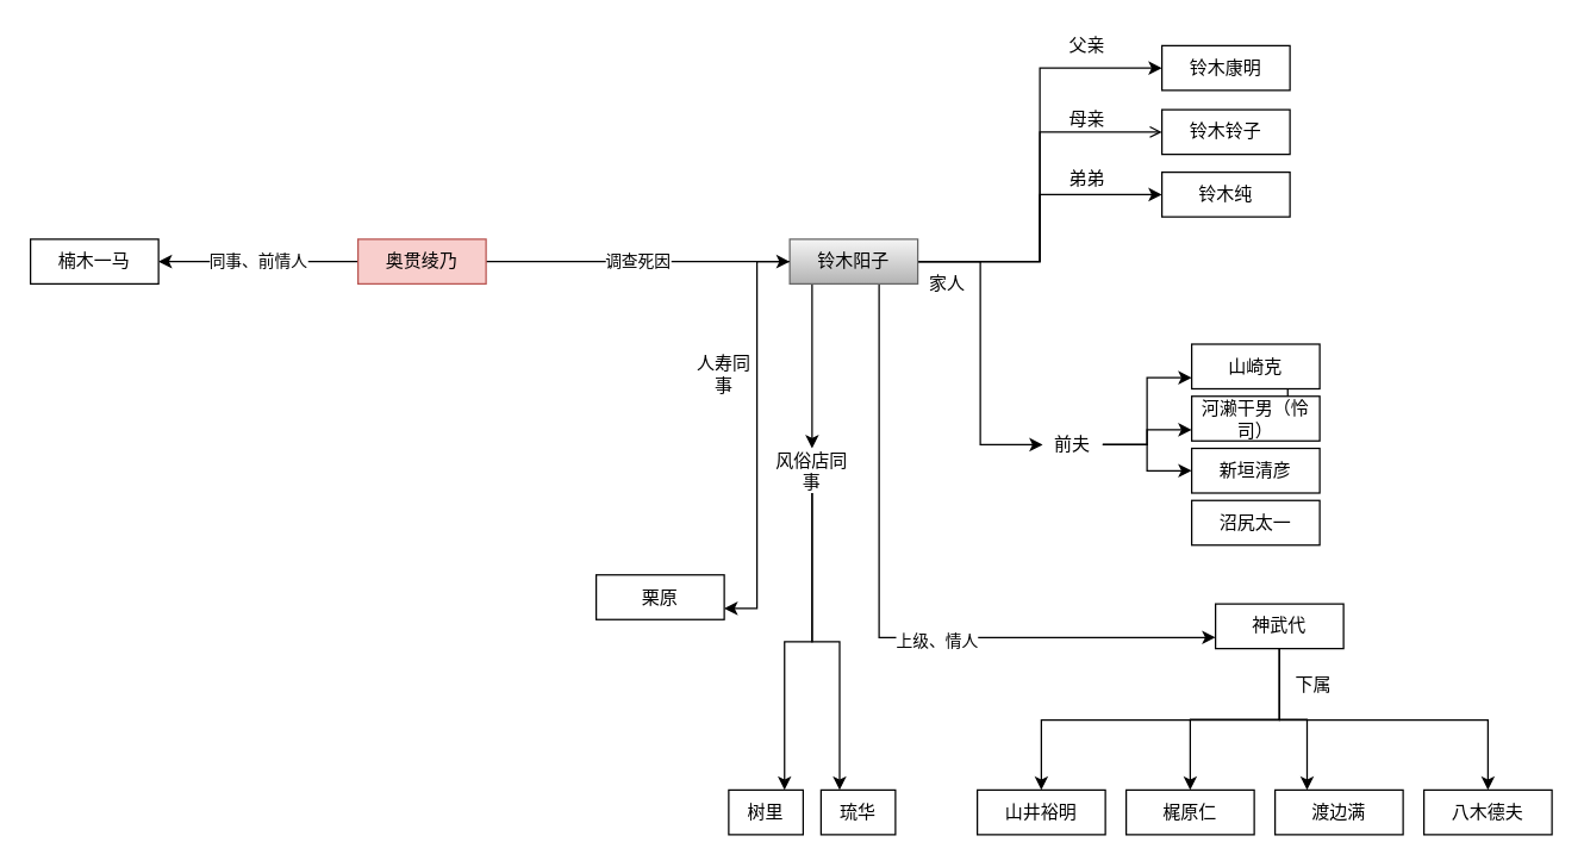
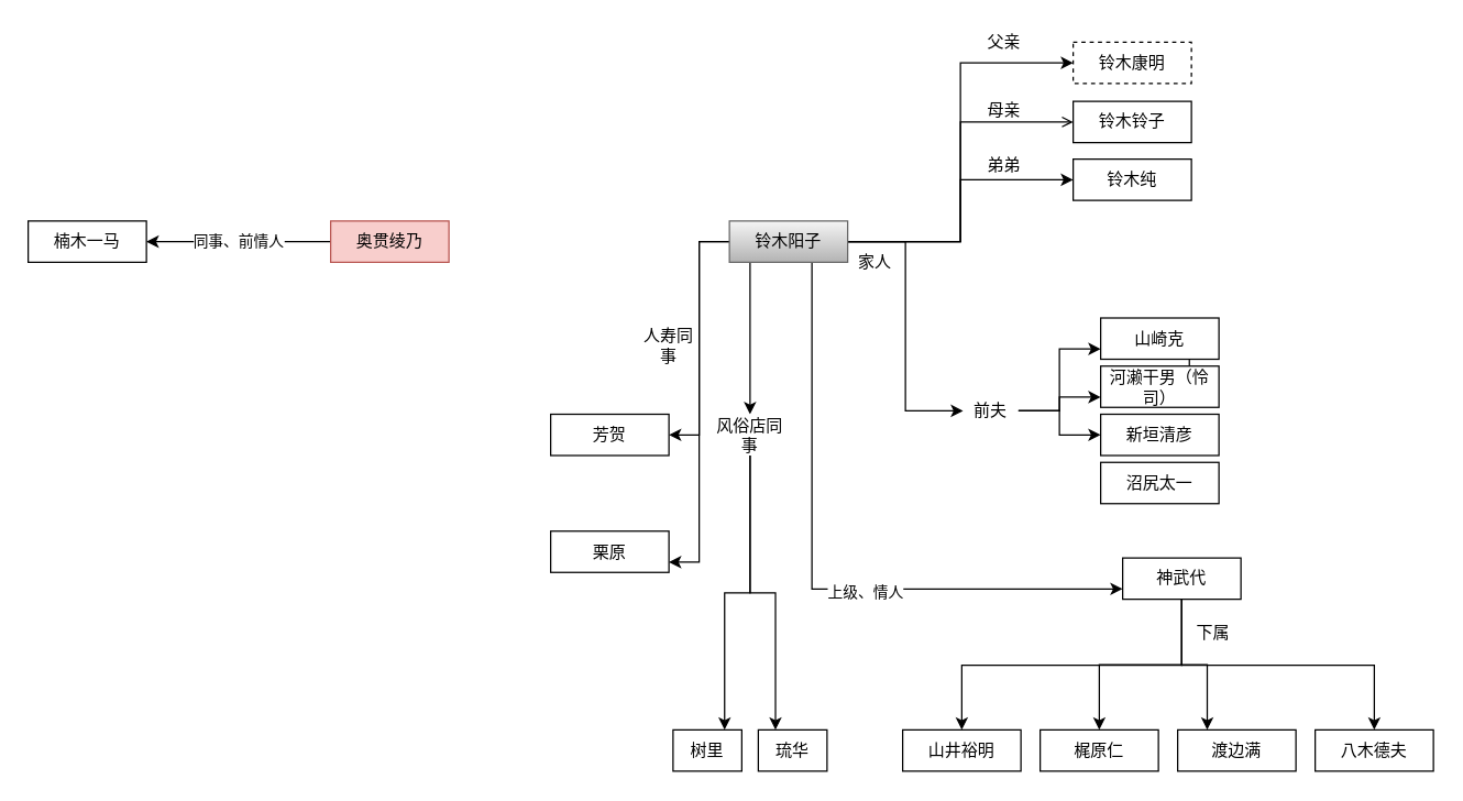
  <mxCell id="0" />
  <mxCell id="1" parent="0" />
  <mxCell id="2" style="edgeStyle=orthogonalEdgeStyle;rounded=0;orthogonalLoop=1;jettySize=auto;html=1;exitX=0.5;exitY=1;exitDx=0;exitDy=0;entryX=0;entryY=0.75;entryDx=0;entryDy=0;" parent="1" source="11" target="16" edge="1"><mxGeometry relative="1" as="geometry"><Array as="points"><mxPoint x="590" y="190" /><mxPoint x="590" y="428" /></Array></mxGeometry></mxCell>
  <mxCell id="3" value="上级、情人" style="edgeLabel;html=1;align=center;verticalAlign=middle;resizable=0;points=[];" parent="2" vertex="1" connectable="0"><mxGeometry x="0.218" y="-2" relative="1" as="geometry"><mxPoint as="offset" /></mxGeometry></mxCell>
+ <mxCell id="4" style="edgeStyle=orthogonalEdgeStyle;rounded=0;orthogonalLoop=1;jettySize=auto;html=1;exitX=0;exitY=0.5;exitDx=0;exitDy=0;entryX=1;entryY=0.5;entryDx=0;entryDy=0;" parent="1" source="11" target="28" edge="1"><mxGeometry relative="1" as="geometry" /></mxCell>
  <mxCell id="5" style="edgeStyle=orthogonalEdgeStyle;rounded=0;orthogonalLoop=1;jettySize=auto;html=1;exitX=0;exitY=0.5;exitDx=0;exitDy=0;entryX=1;entryY=0.75;entryDx=0;entryDy=0;" parent="1" source="11" target="29" edge="1"><mxGeometry relative="1" as="geometry" /></mxCell>
  <mxCell id="6" style="edgeStyle=orthogonalEdgeStyle;rounded=0;orthogonalLoop=1;jettySize=auto;html=1;exitX=1;exitY=0.5;exitDx=0;exitDy=0;entryX=0;entryY=0.5;entryDx=0;entryDy=0;" parent="1" source="11" target="34" edge="1"><mxGeometry relative="1" as="geometry" /></mxCell>
  <mxCell id="7" style="edgeStyle=orthogonalEdgeStyle;rounded=0;orthogonalLoop=1;jettySize=auto;html=1;exitX=1;exitY=0.5;exitDx=0;exitDy=0;entryX=0;entryY=0.5;entryDx=0;entryDy=0;" parent="1" source="11" target="23" edge="1"><mxGeometry relative="1" as="geometry" /></mxCell>
  <mxCell id="8" style="edgeStyle=orthogonalEdgeStyle;rounded=0;orthogonalLoop=1;jettySize=auto;html=1;exitX=1;exitY=0.5;exitDx=0;exitDy=0;entryX=0;entryY=0.5;entryDx=0;entryDy=0;endArrow=open;" parent="1" source="11" target="22" edge="1"><mxGeometry relative="1" as="geometry" /></mxCell>
  <mxCell id="9" style="edgeStyle=orthogonalEdgeStyle;rounded=0;orthogonalLoop=1;jettySize=auto;html=1;exitX=1;exitY=0.5;exitDx=0;exitDy=0;entryX=0;entryY=0.5;entryDx=0;entryDy=0;" parent="1" source="11" target="24" edge="1"><mxGeometry relative="1" as="geometry" /></mxCell>
  <mxCell id="10" style="edgeStyle=orthogonalEdgeStyle;rounded=0;orthogonalLoop=1;jettySize=auto;html=1;exitX=0.25;exitY=1;exitDx=0;exitDy=0;" edge="1" parent="1" source="11" target="49"><mxGeometry relative="1" as="geometry"><Array as="points"><mxPoint x="545" y="190" /></Array></mxGeometry></mxCell>
  <mxCell id="11" value="铃木阳子" style="rounded=0;whiteSpace=wrap;html=1;gradientColor=#b3b3b3;fillColor=#f5f5f5;strokeColor=#666666;" parent="1" vertex="1"><mxGeometry x="530" y="160" width="86" height="30" as="geometry" /></mxCell>
  <mxCell id="12" style="edgeStyle=orthogonalEdgeStyle;rounded=0;orthogonalLoop=1;jettySize=auto;html=1;exitX=0.5;exitY=1;exitDx=0;exitDy=0;" parent="1" source="16" target="17" edge="1"><mxGeometry relative="1" as="geometry" /></mxCell>
  <mxCell id="13" style="edgeStyle=orthogonalEdgeStyle;rounded=0;orthogonalLoop=1;jettySize=auto;html=1;exitX=0.5;exitY=1;exitDx=0;exitDy=0;entryX=0.25;entryY=0;entryDx=0;entryDy=0;" parent="1" source="16" target="19" edge="1"><mxGeometry relative="1" as="geometry" /></mxCell>
  <mxCell id="14" style="edgeStyle=orthogonalEdgeStyle;rounded=0;orthogonalLoop=1;jettySize=auto;html=1;exitX=0.5;exitY=1;exitDx=0;exitDy=0;entryX=0.5;entryY=0;entryDx=0;entryDy=0;" parent="1" source="16" target="20" edge="1"><mxGeometry relative="1" as="geometry"><Array as="points"><mxPoint x="859" y="483" /><mxPoint x="999" y="483" /></Array></mxGeometry></mxCell>
  <mxCell id="15" value="" style="edgeStyle=orthogonalEdgeStyle;rounded=0;orthogonalLoop=1;jettySize=auto;html=1;exitX=0.5;exitY=1;exitDx=0;exitDy=0;entryX=0.5;entryY=0;entryDx=0;entryDy=0;" parent="1" source="16" target="18" edge="1"><mxGeometry relative="1" as="geometry"><Array as="points"><mxPoint x="859" y="483" /><mxPoint x="699" y="483" /></Array></mxGeometry></mxCell>
  <mxCell id="16" value="神武代" style="rounded=0;whiteSpace=wrap;html=1;" parent="1" vertex="1"><mxGeometry x="816" y="405" width="86" height="30" as="geometry" /></mxCell>
  <mxCell id="17" value="梶原仁" style="rounded=0;whiteSpace=wrap;html=1;" parent="1" vertex="1"><mxGeometry x="756" y="530" width="86" height="30" as="geometry" /></mxCell>
  <mxCell id="18" value="山井裕明" style="rounded=0;whiteSpace=wrap;html=1;" parent="1" vertex="1"><mxGeometry x="656" y="530" width="86" height="30" as="geometry" /></mxCell>
  <mxCell id="19" value="渡边满" style="rounded=0;whiteSpace=wrap;html=1;" parent="1" vertex="1"><mxGeometry x="856" y="530" width="86" height="30" as="geometry" /></mxCell>
  <mxCell id="20" value="八木德夫" style="rounded=0;whiteSpace=wrap;html=1;" parent="1" vertex="1"><mxGeometry x="956" y="530" width="86" height="30" as="geometry" /></mxCell>
  <mxCell id="21" value="下属" style="text;html=1;strokeColor=none;fillColor=none;align=center;verticalAlign=middle;whiteSpace=wrap;rounded=0;" parent="1" vertex="1"><mxGeometry x="862" y="450" width="40" height="20" as="geometry" /></mxCell>
  <mxCell id="22" value="铃木铃子" style="rounded=0;whiteSpace=wrap;html=1;" parent="1" vertex="1"><mxGeometry x="780" y="73" width="86" height="30" as="geometry" /></mxCell>
- <mxCell id="23" value="铃木康明" style="rounded=0;whiteSpace=wrap;html=1;" parent="1" vertex="1"><mxGeometry x="780" y="30" width="86" height="30" as="geometry" /></mxCell>
+ <mxCell id="23" value="铃木康明" style="rounded=0;whiteSpace=wrap;html=1;dashed=1;" parent="1" vertex="1"><mxGeometry x="780" y="30" width="86" height="30" as="geometry" /></mxCell>
  <mxCell id="24" value="铃木纯" style="rounded=0;whiteSpace=wrap;html=1;" parent="1" vertex="1"><mxGeometry x="780" y="115" width="86" height="30" as="geometry" /></mxCell>
  <mxCell id="25" value="树里" style="rounded=0;whiteSpace=wrap;html=1;" parent="1" vertex="1"><mxGeometry x="489" y="530" width="50" height="30" as="geometry" /></mxCell>
  <mxCell id="26" value="琉华" style="rounded=0;whiteSpace=wrap;html=1;" parent="1" vertex="1"><mxGeometry x="551" y="530" width="50" height="30" as="geometry" /></mxCell>
  <mxCell id="27" value="家人" style="text;html=1;strokeColor=none;fillColor=none;align=center;verticalAlign=middle;whiteSpace=wrap;rounded=0;" parent="1" vertex="1"><mxGeometry x="616" y="180" width="40" height="20" as="geometry" /></mxCell>
+ <mxCell id="28" value="芳贺" style="rounded=0;whiteSpace=wrap;html=1;" parent="1" vertex="1"><mxGeometry x="400" y="300.5" width="86" height="30" as="geometry" /></mxCell>
  <mxCell id="29" value="栗原" style="rounded=0;whiteSpace=wrap;html=1;" parent="1" vertex="1"><mxGeometry x="400" y="385.5" width="86" height="30" as="geometry" /></mxCell>
  <mxCell id="30" value="人寿同事" style="text;html=1;strokeColor=none;fillColor=none;align=center;verticalAlign=middle;whiteSpace=wrap;rounded=0;" parent="1" vertex="1"><mxGeometry x="466" y="240.5" width="40" height="20" as="geometry" /></mxCell>
  <mxCell id="31" style="edgeStyle=orthogonalEdgeStyle;rounded=0;orthogonalLoop=1;jettySize=auto;html=1;exitX=1;exitY=0.5;exitDx=0;exitDy=0;entryX=0;entryY=0.75;entryDx=0;entryDy=0;" parent="1" source="34" target="36" edge="1"><mxGeometry relative="1" as="geometry" /></mxCell>
  <mxCell id="32" style="edgeStyle=orthogonalEdgeStyle;rounded=0;orthogonalLoop=1;jettySize=auto;html=1;exitX=1;exitY=0.5;exitDx=0;exitDy=0;entryX=0;entryY=0.75;entryDx=0;entryDy=0;" parent="1" source="34" target="37" edge="1"><mxGeometry relative="1" as="geometry" /></mxCell>
  <mxCell id="33" style="edgeStyle=orthogonalEdgeStyle;rounded=0;orthogonalLoop=1;jettySize=auto;html=1;exitX=1;exitY=0.5;exitDx=0;exitDy=0;entryX=0;entryY=0.5;entryDx=0;entryDy=0;" parent="1" source="34" target="38" edge="1"><mxGeometry relative="1" as="geometry" /></mxCell>
  <mxCell id="34" value="前夫" style="rounded=0;whiteSpace=wrap;html=1;strokeColor=none;" parent="1" vertex="1"><mxGeometry x="700" y="283" width="40" height="30" as="geometry" /></mxCell>
  <mxCell id="35" style="edgeStyle=orthogonalEdgeStyle;rounded=0;orthogonalLoop=1;jettySize=auto;html=1;exitX=0.75;exitY=1;exitDx=0;exitDy=0;" parent="1" source="36" target="37" edge="1"><mxGeometry relative="1" as="geometry" /></mxCell>
  <mxCell id="36" value="山崎克" style="rounded=0;whiteSpace=wrap;html=1;" parent="1" vertex="1"><mxGeometry x="800" y="230.5" width="86" height="30" as="geometry" /></mxCell>
  <mxCell id="37" value="河濑干男（怜司）" style="rounded=0;whiteSpace=wrap;html=1;" parent="1" vertex="1"><mxGeometry x="800" y="265.5" width="86" height="30" as="geometry" /></mxCell>
  <mxCell id="38" value="新垣清彦" style="rounded=0;whiteSpace=wrap;html=1;" parent="1" vertex="1"><mxGeometry x="800" y="300.5" width="86" height="30" as="geometry" /></mxCell>
  <mxCell id="39" value="沼尻太一" style="rounded=0;whiteSpace=wrap;html=1;" parent="1" vertex="1"><mxGeometry x="800" y="335.5" width="86" height="30" as="geometry" /></mxCell>
  <mxCell id="40" value="父亲" style="text;html=1;strokeColor=none;fillColor=none;align=center;verticalAlign=middle;whiteSpace=wrap;rounded=0;" parent="1" vertex="1"><mxGeometry x="710" y="20" width="40" height="20" as="geometry" /></mxCell>
  <mxCell id="41" value="母亲" style="text;html=1;strokeColor=none;fillColor=none;align=center;verticalAlign=middle;whiteSpace=wrap;rounded=0;" parent="1" vertex="1"><mxGeometry x="710" y="70" width="40" height="20" as="geometry" /></mxCell>
  <mxCell id="42" value="弟弟" style="text;html=1;strokeColor=none;fillColor=none;align=center;verticalAlign=middle;whiteSpace=wrap;rounded=0;" parent="1" vertex="1"><mxGeometry x="710" y="110" width="40" height="20" as="geometry" /></mxCell>
- <mxCell id="43" value="调查死因" style="edgeStyle=orthogonalEdgeStyle;rounded=0;orthogonalLoop=1;jettySize=auto;html=1;exitX=1;exitY=0.5;exitDx=0;exitDy=0;entryX=0;entryY=0.5;entryDx=0;entryDy=0;" edge="1" parent="1" source="45" target="11"><mxGeometry relative="1" as="geometry" /></mxCell>
  <mxCell id="44" value="同事、前情人" style="edgeStyle=orthogonalEdgeStyle;rounded=0;orthogonalLoop=1;jettySize=auto;html=1;" edge="1" parent="1" source="45" target="46"><mxGeometry relative="1" as="geometry" /></mxCell>
  <mxCell id="45" value="奥贯绫乃" style="rounded=0;whiteSpace=wrap;html=1;fillColor=#f8cecc;strokeColor=#b85450;" vertex="1" parent="1"><mxGeometry x="240" y="160" width="86" height="30" as="geometry" /></mxCell>
  <mxCell id="46" value="楠木一马" style="rounded=0;whiteSpace=wrap;html=1;" vertex="1" parent="1"><mxGeometry x="20" y="160" width="86" height="30" as="geometry" /></mxCell>
  <mxCell id="47" style="edgeStyle=orthogonalEdgeStyle;rounded=0;orthogonalLoop=1;jettySize=auto;html=1;exitX=0.5;exitY=1;exitDx=0;exitDy=0;entryX=0.75;entryY=0;entryDx=0;entryDy=0;" edge="1" parent="1" source="49" target="25"><mxGeometry relative="1" as="geometry" /></mxCell>
  <mxCell id="48" style="edgeStyle=orthogonalEdgeStyle;rounded=0;orthogonalLoop=1;jettySize=auto;html=1;exitX=0.5;exitY=1;exitDx=0;exitDy=0;entryX=0.25;entryY=0;entryDx=0;entryDy=0;" edge="1" parent="1" source="49" target="26"><mxGeometry relative="1" as="geometry" /></mxCell>
  <mxCell id="49" value="风俗店同事" style="rounded=0;whiteSpace=wrap;html=1;strokeColor=none;" vertex="1" parent="1"><mxGeometry x="520" y="300.5" width="50" height="30" as="geometry" /></mxCell>
